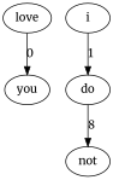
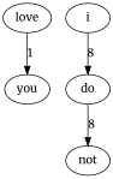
  digraph {
    fontname=Merriweather
    node [fontname=Merriweather]
    edge [fontname=Merriweather]
    n1 [label=love]
    n2 [label=you]
    n3 [label=not]
    n4 [label=i]
    n5 [label=do]
-   n1 -> n2 [label=0]
-   n4 -> n5 [label=1]
+   n1 -> n2 [label=1]
+   n4 -> n5 [label=8]
    n5 -> n3 [label=8]
  }
